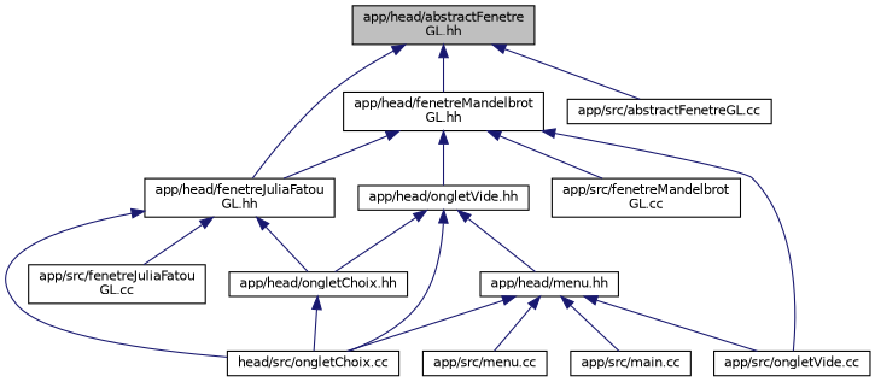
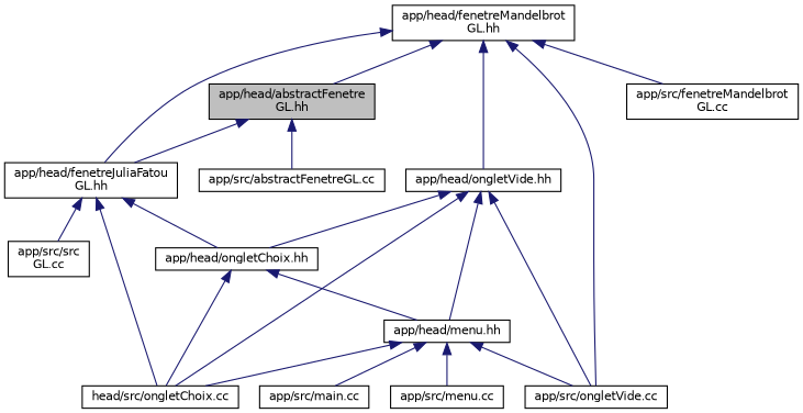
  digraph {
    node [color=black fillcolor=white fontname=Helvetica fontsize=10 shape=record style=filled]
    edge [color=midnightblue dir=back fontname=Helvetica fontsize=10 labelfontname=Helvetica labelfontsize=10 style=solid]
    n1 [fillcolor=grey75 fontcolor=black height=0.2 label="app/head/abstractFenetre\lGL.hh" width=0.4]
    n2 [height=0.2 label="app/head/fenetreMandelbrot\lGL.hh" width=0.4]
    n3 [height=0.2 label="app/head/fenetreJuliaFatou\lGL.hh" width=0.4]
    n4 [height=0.2 label="app/src/abstractFenetreGL.cc" width=0.4]
    n5 [height=0.2 label="app/src/ongletVide.cc" width=0.4]
    n6 [height=0.2 label="app/head/ongletVide.hh" width=0.4]
    n7 [height=0.2 label="app/src/fenetreMandelbrot\lGL.cc" width=0.4]
    n8 [height=0.2 label="app/head/ongletChoix.hh" width=0.4]
    n9 [height=0.2 label="head/src/ongletChoix.cc" width=0.4]
-   n10 [height=0.2 label="app/src/fenetreJuliaFatou\lGL.cc" width=0.4]
+   n10 [height=0.2 label="app/src/src\lGL.cc" width=0.4]
    n11 [height=0.2 label="app/head/menu.hh" width=0.4]
    n12 [height=0.2 label="app/src/main.cc" width=0.4]
    n13 [height=0.2 label="app/src/menu.cc" width=0.4]
-   n1 -> n2
+   n2 -> n1
    n1 -> n3
    n1 -> n4
    n2 -> n3
    n2 -> n5
    n2 -> n6
    n2 -> n7
    n3 -> n8
    n3 -> n9
    n3 -> n10
+   n6 -> n5
    n6 -> n8
    n6 -> n9
    n6 -> n11
    n8 -> n9
+   n8 -> n11
    n11 -> n5
    n11 -> n9
    n11 -> n12
    n11 -> n13
  }
